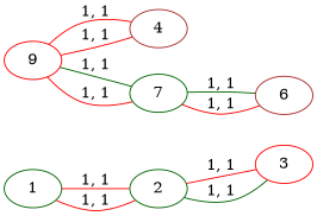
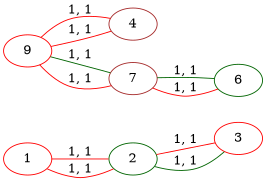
  graph {
    rankdir=LR
    node [color=brown]
    edge [color=red]
-   1 [color=darkgreen]
+   1 [color=red]
    2 [color=darkgreen]
    3 [color=red]
    n4 [color=red label=9]
    4
-   7 [color=darkgreen]
-   6
+   7
+   6 [color=darkgreen]
    1 -- 2 [label="1, 1"]
    2 -- 1 [label="1, 1"]
    2 -- 3 [label="1, 1"]
    3 -- 2 [color=darkgreen label="1, 1"]
    n4 -- 4 [label="1, 1"]
    n4 -- 7 [color=darkgreen label="1, 1"]
    4 -- n4 [label="1, 1"]
    7 -- n4 [label="1, 1"]
    7 -- 6 [color=darkgreen label="1, 1"]
    6 -- 7 [label="1, 1"]
  }
